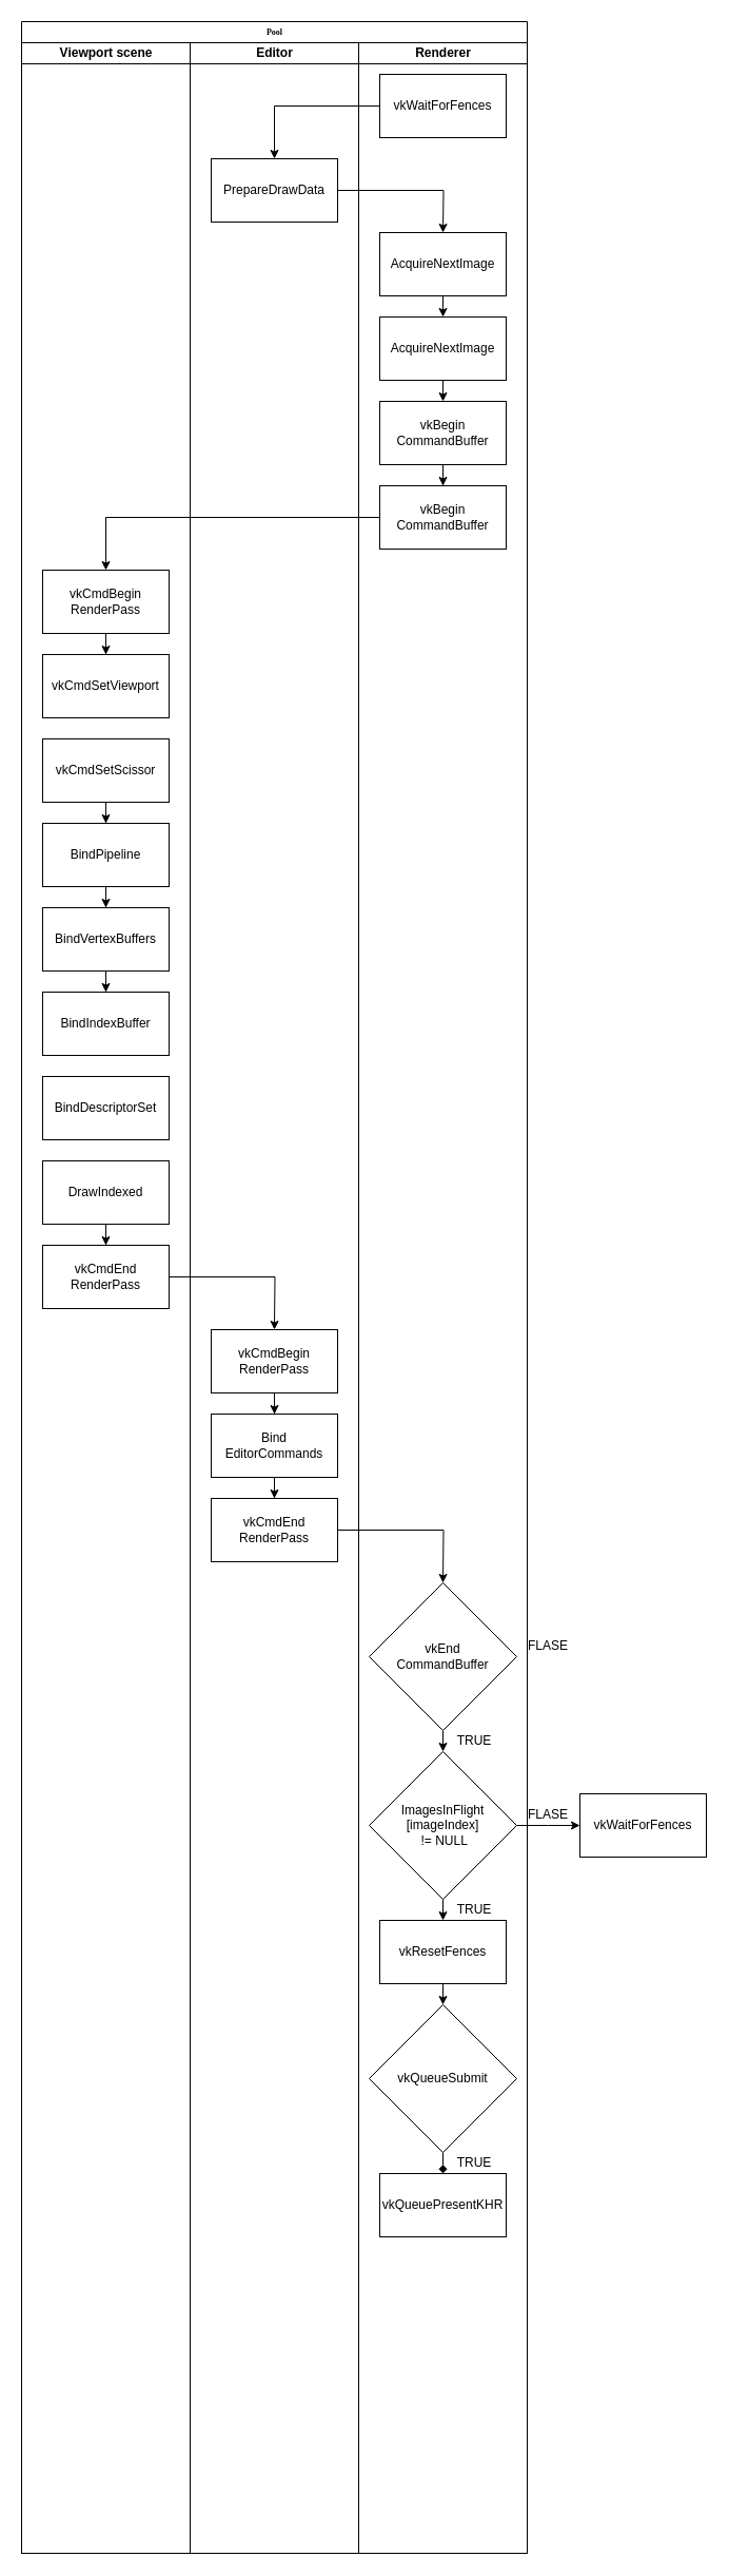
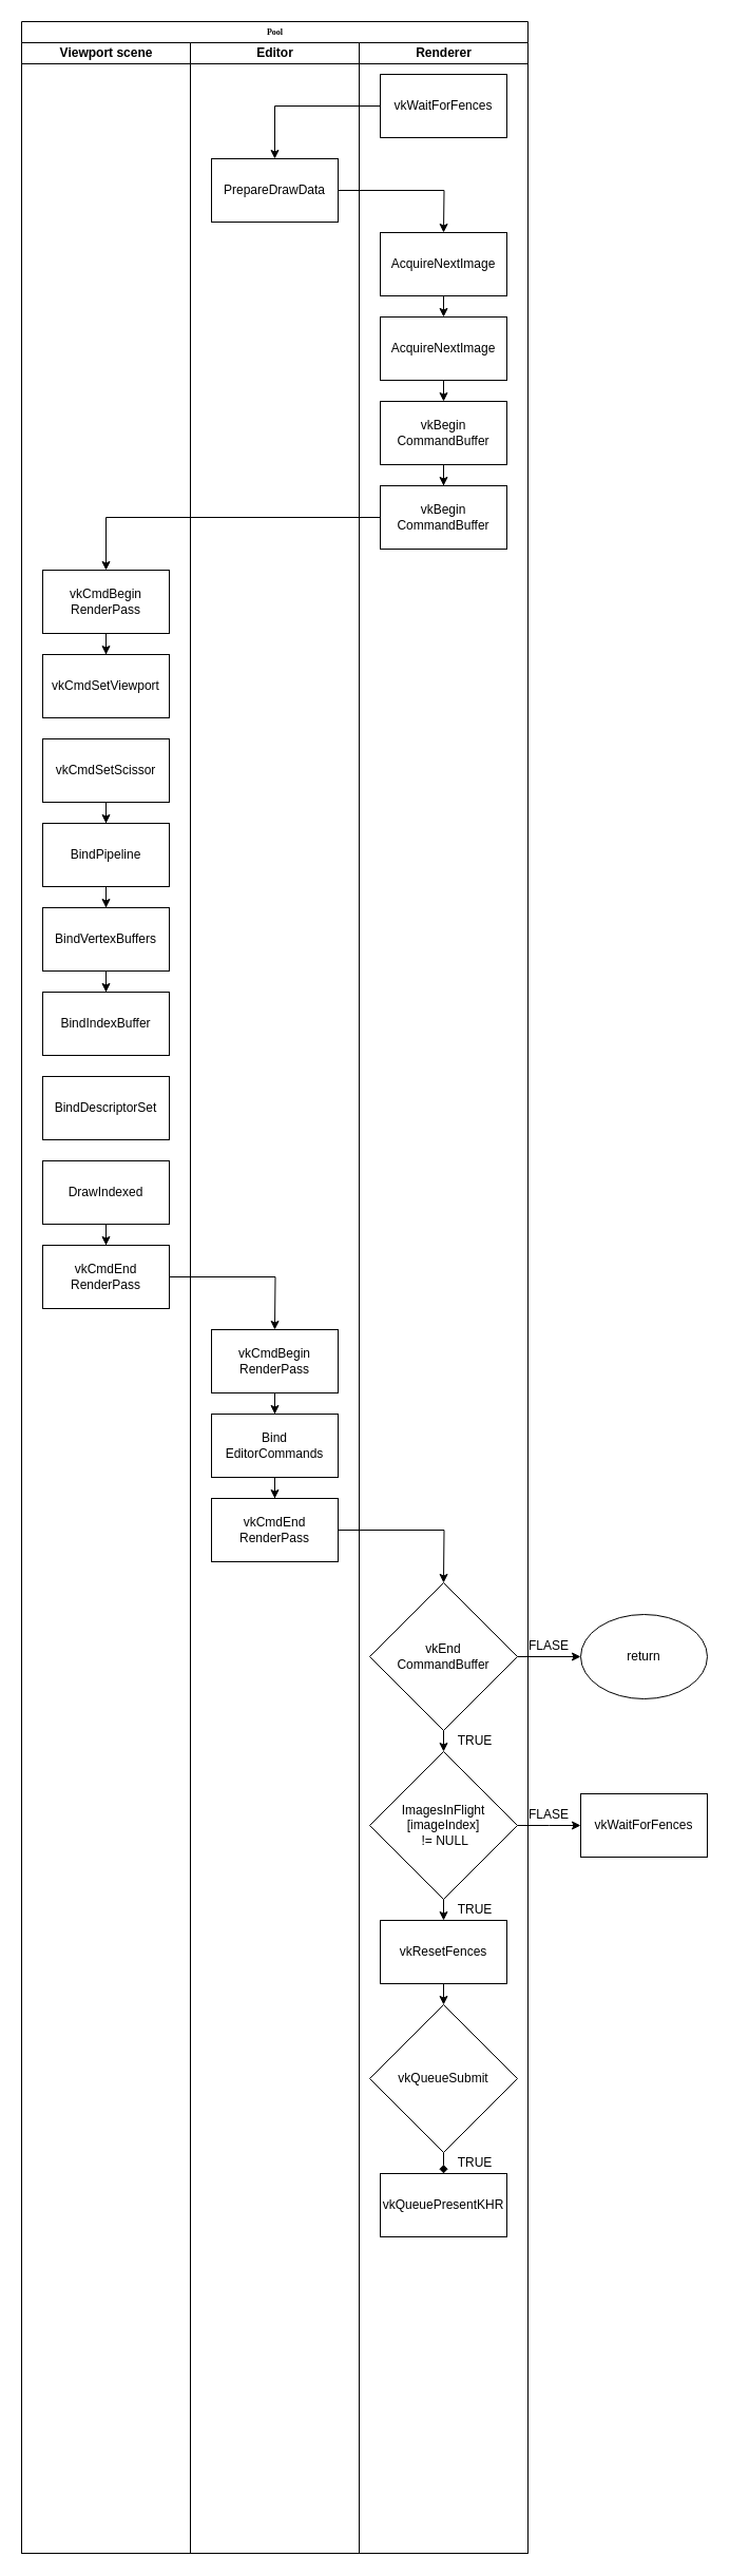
  <mxCell id="0" />
  <mxCell id="1" parent="0" />
  <mxCell id="2" value="Pool" style="swimlane;html=1;childLayout=stackLayout;startSize=20;rounded=0;shadow=0;labelBackgroundColor=none;strokeWidth=1;fontFamily=Verdana;fontSize=8;align=center;" parent="1" vertex="1"><mxGeometry x="20" y="20" width="480" height="2400" as="geometry" /></mxCell>
  <mxCell id="3" value="Viewport scene" style="swimlane;html=1;startSize=20;" parent="2" vertex="1"><mxGeometry y="20" width="160" height="2380" as="geometry" /></mxCell>
  <mxCell id="4" value="" style="edgeStyle=orthogonalEdgeStyle;rounded=0;orthogonalLoop=1;jettySize=auto;html=1;" edge="1" parent="3" source="16" target="15"><mxGeometry relative="1" as="geometry" /></mxCell>
  <mxCell id="5" value="" style="edgeStyle=orthogonalEdgeStyle;rounded=0;orthogonalLoop=1;jettySize=auto;html=1;" edge="1" parent="3" source="14" target="13"><mxGeometry relative="1" as="geometry" /></mxCell>
  <mxCell id="6" value="" style="edgeStyle=orthogonalEdgeStyle;rounded=0;orthogonalLoop=1;jettySize=auto;html=1;" edge="1" parent="3" source="13" target="12"><mxGeometry relative="1" as="geometry" /></mxCell>
  <mxCell id="7" value="" style="edgeStyle=orthogonalEdgeStyle;rounded=0;orthogonalLoop=1;jettySize=auto;html=1;" edge="1" parent="3" source="12" target="11"><mxGeometry relative="1" as="geometry" /></mxCell>
  <mxCell id="8" style="edgeStyle=orthogonalEdgeStyle;rounded=0;orthogonalLoop=1;jettySize=auto;html=1;entryX=0.5;entryY=0;entryDx=0;entryDy=0;" edge="1" parent="3" source="9" target="17"><mxGeometry relative="1" as="geometry" /></mxCell>
  <mxCell id="9" value="DrawIndexed" style="rounded=0;whiteSpace=wrap;html=1;" vertex="1" parent="3"><mxGeometry x="20" y="1060" width="120" height="60" as="geometry" /></mxCell>
  <mxCell id="10" value="BindDescriptorSet" style="rounded=0;whiteSpace=wrap;html=1;" vertex="1" parent="3"><mxGeometry x="20" y="980" width="120" height="60" as="geometry" /></mxCell>
  <mxCell id="11" value="BindIndexBuffer" style="rounded=0;whiteSpace=wrap;html=1;" vertex="1" parent="3"><mxGeometry x="20" y="900" width="120" height="60" as="geometry" /></mxCell>
  <mxCell id="12" value="BindVertexBuffers" style="rounded=0;whiteSpace=wrap;html=1;" vertex="1" parent="3"><mxGeometry x="20" y="820" width="120" height="60" as="geometry" /></mxCell>
  <mxCell id="13" value="BindPipeline" style="rounded=0;whiteSpace=wrap;html=1;" vertex="1" parent="3"><mxGeometry x="20" y="740" width="120" height="60" as="geometry" /></mxCell>
  <mxCell id="14" value="vkCmdSetScissor" style="rounded=0;whiteSpace=wrap;html=1;" vertex="1" parent="3"><mxGeometry x="20" y="660" width="120" height="60" as="geometry" /></mxCell>
  <mxCell id="15" value="vkCmdSetViewport" style="rounded=0;whiteSpace=wrap;html=1;" vertex="1" parent="3"><mxGeometry x="20" y="580" width="120" height="60" as="geometry" /></mxCell>
  <mxCell id="16" value="&lt;div&gt;vkCmdBegin&lt;/div&gt;&lt;div&gt;RenderPass&lt;/div&gt;" style="rounded=0;whiteSpace=wrap;html=1;" vertex="1" parent="3"><mxGeometry x="20" y="500" width="120" height="60" as="geometry" /></mxCell>
  <mxCell id="17" value="&lt;div&gt;vkCmdEnd&lt;/div&gt;&lt;div&gt;RenderPass&lt;/div&gt;" style="rounded=0;whiteSpace=wrap;html=1;" vertex="1" parent="3"><mxGeometry x="20" y="1140" width="120" height="60" as="geometry" /></mxCell>
  <mxCell id="18" style="edgeStyle=orthogonalEdgeStyle;rounded=1;html=1;labelBackgroundColor=none;startArrow=none;startFill=0;startSize=5;endArrow=classicThin;endFill=1;endSize=5;jettySize=auto;orthogonalLoop=1;strokeWidth=1;fontFamily=Verdana;fontSize=8" parent="2" edge="1"><mxGeometry relative="1" as="geometry"><mxPoint x="600" y="690" as="sourcePoint" /></mxGeometry></mxCell>
  <mxCell id="19" style="edgeStyle=orthogonalEdgeStyle;rounded=1;html=1;labelBackgroundColor=none;startArrow=none;startFill=0;startSize=5;endArrow=classicThin;endFill=1;endSize=5;jettySize=auto;orthogonalLoop=1;strokeWidth=1;fontFamily=Verdana;fontSize=8" parent="2" edge="1"><mxGeometry relative="1" as="geometry"><mxPoint x="770" y="690" as="sourcePoint" /></mxGeometry></mxCell>
  <mxCell id="20" style="edgeStyle=orthogonalEdgeStyle;rounded=1;html=1;labelBackgroundColor=none;startArrow=none;startFill=0;startSize=5;endArrow=classicThin;endFill=1;endSize=5;jettySize=auto;orthogonalLoop=1;strokeWidth=1;fontFamily=Verdana;fontSize=8" parent="2" edge="1"><mxGeometry relative="1" as="geometry"><mxPoint x="610" y="450" as="sourcePoint" /></mxGeometry></mxCell>
  <mxCell id="21" style="edgeStyle=orthogonalEdgeStyle;rounded=1;html=1;labelBackgroundColor=none;startArrow=none;startFill=0;startSize=5;endArrow=classicThin;endFill=1;endSize=5;jettySize=auto;orthogonalLoop=1;strokeWidth=1;fontFamily=Verdana;fontSize=8" parent="2" edge="1"><mxGeometry relative="1" as="geometry"><Array as="points"><mxPoint x="660" y="610" /><mxPoint x="660" y="550" /><mxPoint x="400" y="550" /></Array><mxPoint x="670" y="610" as="sourcePoint" /></mxGeometry></mxCell>
  <mxCell id="22" style="edgeStyle=orthogonalEdgeStyle;rounded=1;html=1;labelBackgroundColor=none;startArrow=none;startFill=0;startSize=5;endArrow=classicThin;endFill=1;endSize=5;jettySize=auto;orthogonalLoop=1;strokeColor=#000000;strokeWidth=1;fontFamily=Verdana;fontSize=8;fontColor=#000000;" parent="2" edge="1"><mxGeometry relative="1" as="geometry"><mxPoint x="670" y="610" as="sourcePoint" /></mxGeometry></mxCell>
  <mxCell id="23" style="edgeStyle=orthogonalEdgeStyle;rounded=1;html=1;labelBackgroundColor=none;startArrow=none;startFill=0;startSize=5;endArrow=classicThin;endFill=1;endSize=5;jettySize=auto;orthogonalLoop=1;strokeWidth=1;fontFamily=Verdana;fontSize=8" parent="2" edge="1"><mxGeometry relative="1" as="geometry"><Array as="points"><mxPoint x="80" y="650" /><mxPoint x="490" y="650" /><mxPoint x="490" y="610" /></Array><mxPoint x="510" y="610" as="targetPoint" /></mxGeometry></mxCell>
  <mxCell id="24" style="edgeStyle=orthogonalEdgeStyle;rounded=1;html=1;labelBackgroundColor=none;startArrow=none;startFill=0;startSize=5;endArrow=classicThin;endFill=1;endSize=5;jettySize=auto;orthogonalLoop=1;strokeWidth=1;fontFamily=Verdana;fontSize=8" parent="2" edge="1"><mxGeometry relative="1" as="geometry"><mxPoint x="510" y="610" as="targetPoint" /></mxGeometry></mxCell>
  <mxCell id="25" value="Editor" style="swimlane;html=1;startSize=20;" parent="2" vertex="1"><mxGeometry x="160" y="20" width="160" height="2380" as="geometry" /></mxCell>
  <mxCell id="26" value="" style="edgeStyle=orthogonalEdgeStyle;rounded=0;orthogonalLoop=1;jettySize=auto;html=1;" edge="1" parent="25" source="29" target="28"><mxGeometry relative="1" as="geometry" /></mxCell>
  <mxCell id="27" value="" style="edgeStyle=orthogonalEdgeStyle;rounded=0;orthogonalLoop=1;jettySize=auto;html=1;" edge="1" parent="25" source="28" target="31"><mxGeometry relative="1" as="geometry" /></mxCell>
  <mxCell id="28" value="&lt;div&gt;Bind&lt;/div&gt;&lt;div&gt;EditorCommands&lt;/div&gt;" style="rounded=0;whiteSpace=wrap;html=1;" vertex="1" parent="25"><mxGeometry x="20" y="1300" width="120" height="60" as="geometry" /></mxCell>
  <mxCell id="29" value="&lt;div&gt;vkCmdBegin&lt;/div&gt;&lt;div&gt;RenderPass&lt;/div&gt;" style="rounded=0;whiteSpace=wrap;html=1;" vertex="1" parent="25"><mxGeometry x="20" y="1220" width="120" height="60" as="geometry" /></mxCell>
  <mxCell id="30" value="PrepareDrawData" style="rounded=0;whiteSpace=wrap;html=1;" vertex="1" parent="25"><mxGeometry x="20" y="110" width="120" height="60" as="geometry" /></mxCell>
  <mxCell id="31" value="&lt;div&gt;vkCmdEnd&lt;/div&gt;&lt;div&gt;RenderPass&lt;br&gt;&lt;/div&gt;" style="rounded=0;whiteSpace=wrap;html=1;" vertex="1" parent="25"><mxGeometry x="20" y="1380" width="120" height="60" as="geometry" /></mxCell>
  <mxCell id="32" value="Renderer" style="swimlane;html=1;startSize=20;" vertex="1" parent="2"><mxGeometry x="320" y="20" width="160" height="2380" as="geometry" /></mxCell>
  <mxCell id="33" value="vkQueuePresentKHR" style="rounded=0;whiteSpace=wrap;html=1;" vertex="1" parent="32"><mxGeometry x="20" y="2020" width="120" height="60" as="geometry" /></mxCell>
  <mxCell id="34" style="edgeStyle=orthogonalEdgeStyle;rounded=0;orthogonalLoop=1;jettySize=auto;html=1;exitX=0.5;exitY=1;exitDx=0;exitDy=0;entryX=0.5;entryY=0;entryDx=0;entryDy=0;endArrow=diamond;" edge="1" parent="32" source="35" target="33"><mxGeometry relative="1" as="geometry" /></mxCell>
  <mxCell id="35" value="vkQueueSubmit" style="rhombus;whiteSpace=wrap;html=1;" vertex="1" parent="32"><mxGeometry x="10" y="1860" width="140" height="140" as="geometry" /></mxCell>
  <mxCell id="36" value="vkResetFences" style="rounded=0;whiteSpace=wrap;html=1;" vertex="1" parent="32"><mxGeometry x="20" y="1780" width="120" height="60" as="geometry" /></mxCell>
  <mxCell id="37" value="&lt;div&gt;ImagesInFlight&lt;/div&gt;&lt;div&gt;[imageIndex]&lt;/div&gt;&amp;nbsp;!= NULL" style="rhombus;whiteSpace=wrap;html=1;" vertex="1" parent="32"><mxGeometry x="10" y="1620" width="140" height="140" as="geometry" /></mxCell>
  <mxCell id="38" value="AcquireNextImage" style="rounded=0;whiteSpace=wrap;html=1;" vertex="1" parent="32"><mxGeometry x="20" y="260" width="120" height="60" as="geometry" /></mxCell>
  <mxCell id="39" value="vkWaitForFences" style="rounded=0;whiteSpace=wrap;html=1;" vertex="1" parent="32"><mxGeometry x="20" y="30" width="120" height="60" as="geometry" /></mxCell>
  <mxCell id="40" value="AcquireNextImage" style="rounded=0;whiteSpace=wrap;html=1;" vertex="1" parent="32"><mxGeometry x="20" y="180" width="120" height="60" as="geometry" /></mxCell>
  <mxCell id="41" value="" style="edgeStyle=orthogonalEdgeStyle;rounded=0;orthogonalLoop=1;jettySize=auto;html=1;" edge="1" parent="32" source="42" target="43"><mxGeometry relative="1" as="geometry" /></mxCell>
  <mxCell id="42" value="&lt;div&gt;vkBegin&lt;/div&gt;&lt;div&gt;CommandBuffer&lt;/div&gt;" style="rounded=0;whiteSpace=wrap;html=1;" vertex="1" parent="32"><mxGeometry x="20" y="340" width="120" height="60" as="geometry" /></mxCell>
  <mxCell id="43" value="&lt;div&gt;vkBegin&lt;/div&gt;&lt;div&gt;CommandBuffer&lt;/div&gt;" style="rounded=0;whiteSpace=wrap;html=1;" vertex="1" parent="32"><mxGeometry x="20" y="420" width="120" height="60" as="geometry" /></mxCell>
  <mxCell id="44" value="&lt;div&gt;vkEnd&lt;/div&gt;&lt;div&gt;CommandBuffer&lt;br&gt;&lt;/div&gt;" style="rhombus;whiteSpace=wrap;html=1;" vertex="1" parent="32"><mxGeometry x="10" y="1460" width="140" height="140" as="geometry" /></mxCell>
  <mxCell id="45" value="TRUE" style="text;html=1;strokeColor=none;fillColor=none;align=center;verticalAlign=middle;whiteSpace=wrap;rounded=0;rotation=0;" vertex="1" parent="32"><mxGeometry x="90" y="2000" width="40" height="20" as="geometry" /></mxCell>
  <mxCell id="46" value="TRUE" style="text;html=1;strokeColor=none;fillColor=none;align=center;verticalAlign=middle;whiteSpace=wrap;rounded=0;rotation=0;" vertex="1" parent="32"><mxGeometry x="90" y="1760" width="40" height="20" as="geometry" /></mxCell>
  <mxCell id="47" value="TRUE" style="text;html=1;strokeColor=none;fillColor=none;align=center;verticalAlign=middle;whiteSpace=wrap;rounded=0;rotation=0;" vertex="1" parent="32"><mxGeometry x="90" y="1600" width="40" height="20" as="geometry" /></mxCell>
  <mxCell id="48" style="edgeStyle=orthogonalEdgeStyle;rounded=0;orthogonalLoop=1;jettySize=auto;html=1;entryX=0.5;entryY=0;entryDx=0;entryDy=0;" edge="1" parent="2" source="39" target="30"><mxGeometry relative="1" as="geometry" /></mxCell>
  <mxCell id="49" style="edgeStyle=orthogonalEdgeStyle;rounded=0;orthogonalLoop=1;jettySize=auto;html=1;entryX=0.5;entryY=0;entryDx=0;entryDy=0;" edge="1" parent="2" source="30"><mxGeometry relative="1" as="geometry"><mxPoint x="400" y="200" as="targetPoint" /></mxGeometry></mxCell>
  <mxCell id="50" value="" style="edgeStyle=orthogonalEdgeStyle;rounded=0;orthogonalLoop=1;jettySize=auto;html=1;" edge="1" parent="2" source="43" target="16"><mxGeometry relative="1" as="geometry" /></mxCell>
  <mxCell id="51" style="edgeStyle=orthogonalEdgeStyle;rounded=0;orthogonalLoop=1;jettySize=auto;html=1;" edge="1" parent="2" source="31"><mxGeometry relative="1" as="geometry"><mxPoint x="400" y="1480" as="targetPoint" /></mxGeometry></mxCell>
  <mxCell id="52" style="edgeStyle=orthogonalEdgeStyle;rounded=0;orthogonalLoop=1;jettySize=auto;html=1;" edge="1" parent="1" source="40"><mxGeometry relative="1" as="geometry"><mxPoint x="420" y="300" as="targetPoint" /></mxGeometry></mxCell>
  <mxCell id="53" style="edgeStyle=orthogonalEdgeStyle;rounded=0;orthogonalLoop=1;jettySize=auto;html=1;" edge="1" parent="1" source="38"><mxGeometry relative="1" as="geometry"><mxPoint x="420" y="380" as="targetPoint" /></mxGeometry></mxCell>
  <mxCell id="54" style="edgeStyle=orthogonalEdgeStyle;rounded=0;orthogonalLoop=1;jettySize=auto;html=1;" edge="1" parent="1" source="17"><mxGeometry relative="1" as="geometry"><mxPoint x="260" y="1260" as="targetPoint" /></mxGeometry></mxCell>
+ <mxCell id="55" value="return" style="ellipse;whiteSpace=wrap;html=1;" vertex="1" parent="1"><mxGeometry x="550" y="1530" width="120" height="80" as="geometry" /></mxCell>
+ <mxCell id="56" style="edgeStyle=orthogonalEdgeStyle;rounded=0;orthogonalLoop=1;jettySize=auto;html=1;entryX=0;entryY=0.5;entryDx=0;entryDy=0;" edge="1" parent="1" source="44" target="55"><mxGeometry relative="1" as="geometry" /></mxCell>
  <mxCell id="57" style="edgeStyle=orthogonalEdgeStyle;rounded=0;orthogonalLoop=1;jettySize=auto;html=1;" edge="1" parent="1" source="44"><mxGeometry relative="1" as="geometry"><mxPoint x="420" y="1660" as="targetPoint" /></mxGeometry></mxCell>
  <mxCell id="58" style="edgeStyle=orthogonalEdgeStyle;rounded=0;orthogonalLoop=1;jettySize=auto;html=1;" edge="1" parent="1" source="37"><mxGeometry relative="1" as="geometry"><mxPoint x="550" y="1730" as="targetPoint" /></mxGeometry></mxCell>
  <mxCell id="59" value="vkWaitForFences" style="rounded=0;whiteSpace=wrap;html=1;" vertex="1" parent="1"><mxGeometry x="550" y="1700" width="120" height="60" as="geometry" /></mxCell>
  <mxCell id="60" style="edgeStyle=orthogonalEdgeStyle;rounded=0;orthogonalLoop=1;jettySize=auto;html=1;" edge="1" parent="1" source="37"><mxGeometry relative="1" as="geometry"><mxPoint x="420" y="1820" as="targetPoint" /></mxGeometry></mxCell>
  <mxCell id="61" style="edgeStyle=orthogonalEdgeStyle;rounded=0;orthogonalLoop=1;jettySize=auto;html=1;" edge="1" parent="1" source="36"><mxGeometry relative="1" as="geometry"><mxPoint x="420" y="1900" as="targetPoint" /></mxGeometry></mxCell>
  <mxCell id="62" value="FLASE" style="text;html=1;strokeColor=none;fillColor=none;align=center;verticalAlign=middle;whiteSpace=wrap;rounded=0;rotation=0;" vertex="1" parent="1"><mxGeometry x="500" y="1550" width="40" height="20" as="geometry" /></mxCell>
  <mxCell id="63" value="FLASE" style="text;html=1;strokeColor=none;fillColor=none;align=center;verticalAlign=middle;whiteSpace=wrap;rounded=0;rotation=0;" vertex="1" parent="1"><mxGeometry x="500" y="1710" width="40" height="20" as="geometry" /></mxCell>
